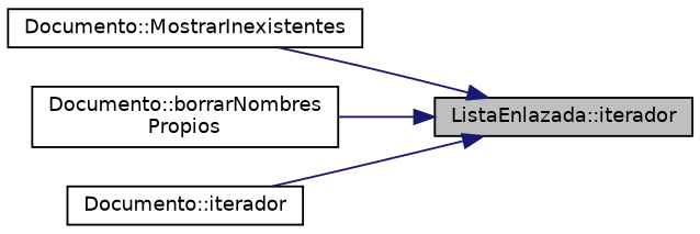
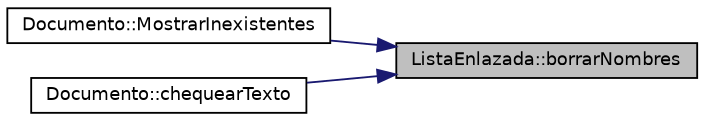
  digraph {
    fontname="DejaVu Sans"
    rankdir=RL
    node [color=black fillcolor=white fontname="DejaVu Sans" fontsize=10 shape=record style=filled]
    edge [color=midnightblue dir=back fontname="DejaVu Sans" fontsize=10 labelfontname=Helvetica labelfontsize=10 style=solid]
-   n1 [fillcolor=grey75 fontcolor=black height=0.2 label="ListaEnlazada::iterador" width=0.4]
+   n1 [fillcolor=grey75 fontcolor=black height=0.2 label="ListaEnlazada::borrarNombres" width=0.4]
    n2 [height=0.2 label="Documento::MostrarInexistentes" width=0.4]
-   n3 [height=0.2 label="Documento::borrarNombres\lPropios" width=0.4]
-   n4 [height=0.2 label="Documento::iterador" width=0.4]
+   n4 [height=0.2 label="Documento::chequearTexto" width=0.4]
    n1 -> n2
-   n1 -> n3
    n1 -> n4
  }
